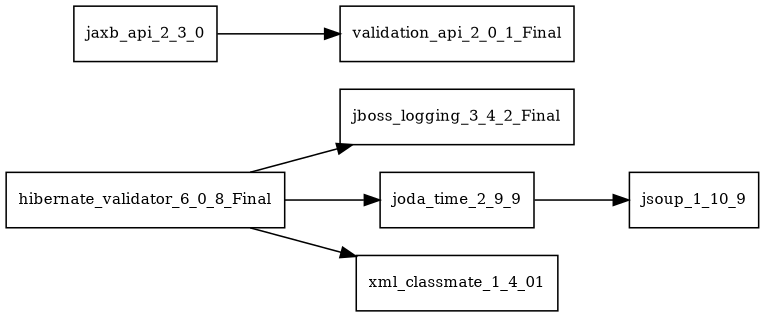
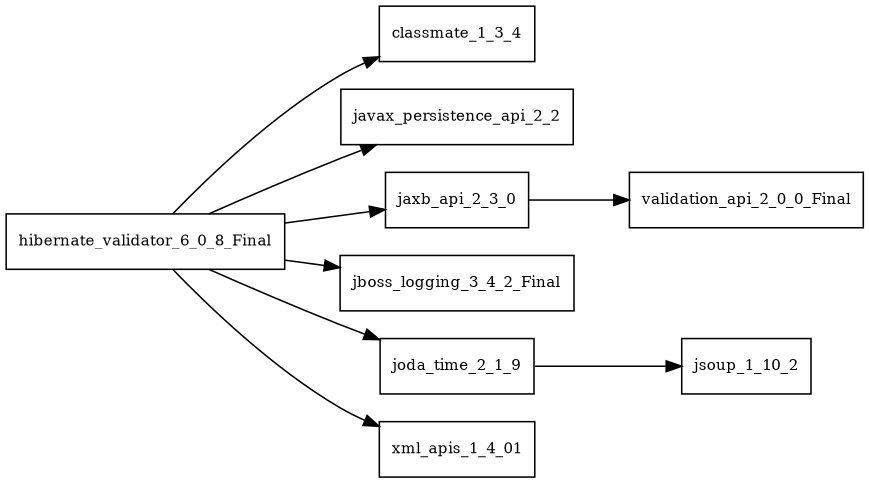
  digraph {
    rankdir=LR
    node [fontsize=10.0 shape=box]
    hibernate_validator_6_0_8_Final
+   classmate_1_3_4
+   javax_persistence_api_2_2
    jaxb_api_2_3_0
    n5 [label=jboss_logging_3_4_2_Final]
-   joda_time_2_9_9
-   xml_apis_1_4_01 [label=xml_classmate_1_4_01]
-   validation_api_2_0_1_Final
-   jsoup_1_10_2 [label=jsoup_1_10_9]
+   joda_time_2_9_9 [label=joda_time_2_1_9]
+   xml_apis_1_4_01
+   validation_api_2_0_1_Final [label=validation_api_2_0_0_Final]
+   jsoup_1_10_2
+   hibernate_validator_6_0_8_Final -> classmate_1_3_4
+   hibernate_validator_6_0_8_Final -> javax_persistence_api_2_2
+   hibernate_validator_6_0_8_Final -> jaxb_api_2_3_0
    hibernate_validator_6_0_8_Final -> n5
    hibernate_validator_6_0_8_Final -> joda_time_2_9_9
    hibernate_validator_6_0_8_Final -> xml_apis_1_4_01
    jaxb_api_2_3_0 -> validation_api_2_0_1_Final
    joda_time_2_9_9 -> jsoup_1_10_2
  }
